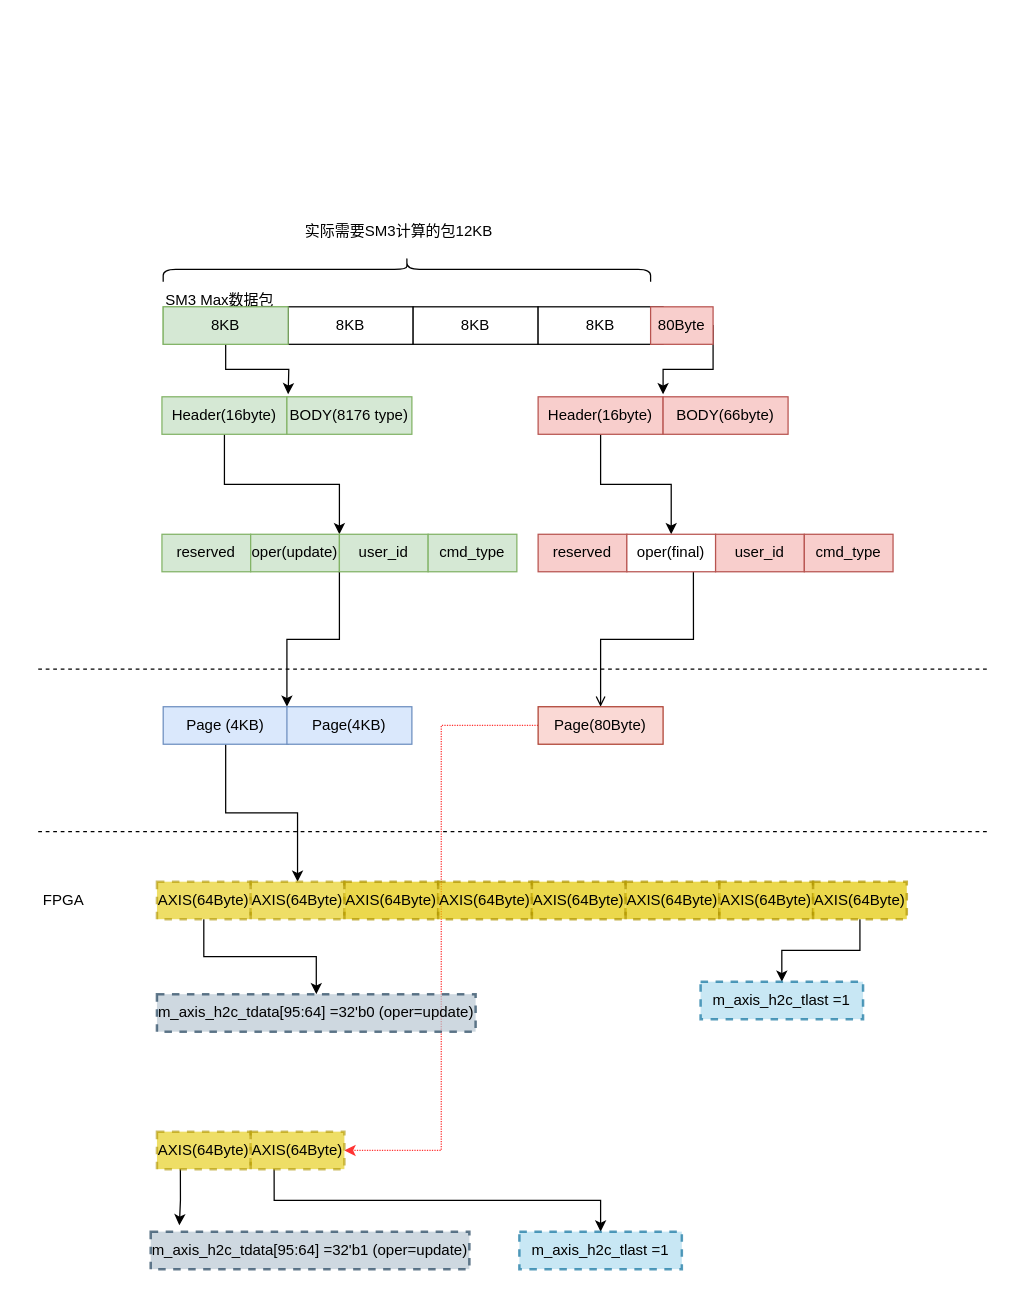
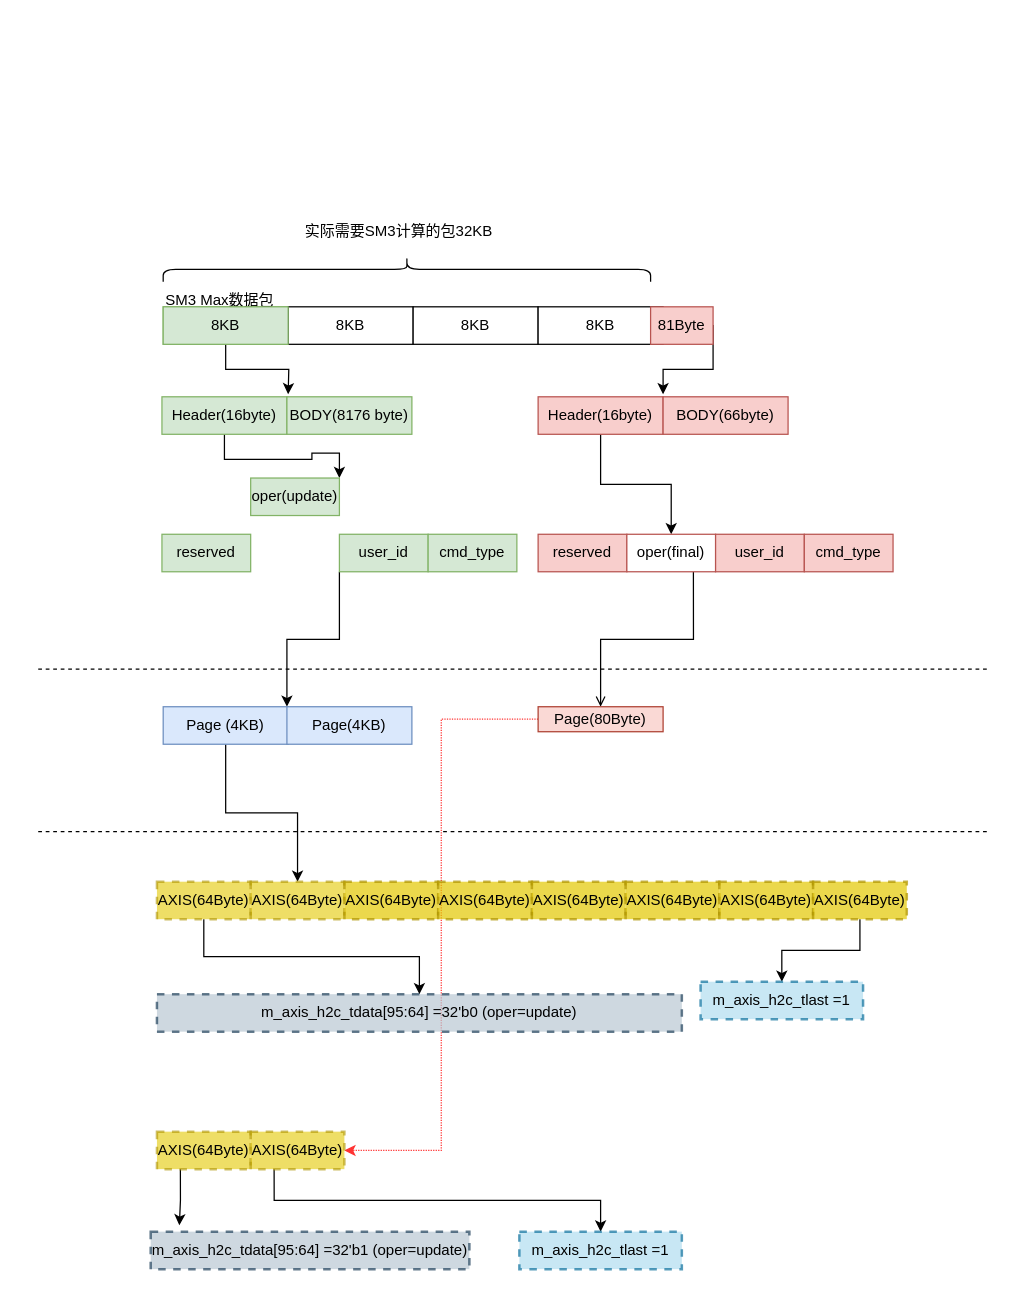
  <mxCell id="0" />
  <mxCell id="1" parent="0" />
  <mxCell id="2" value="8KB" style="rounded=0;whiteSpace=wrap;html=1;fillColor=#d5e8d4;strokeColor=#82b366;" vertex="1" parent="1"><mxGeometry x="130" y="245" width="100" height="30" as="geometry" /></mxCell>
  <mxCell id="3" value="8KB" style="rounded=0;whiteSpace=wrap;html=1;" vertex="1" parent="1"><mxGeometry x="230" y="245" width="100" height="30" as="geometry" /></mxCell>
  <mxCell id="4" value="8KB" style="rounded=0;whiteSpace=wrap;html=1;" vertex="1" parent="1"><mxGeometry x="330" y="245" width="100" height="30" as="geometry" /></mxCell>
  <mxCell id="5" value="" style="edgeStyle=orthogonalEdgeStyle;rounded=0;orthogonalLoop=1;jettySize=auto;html=1;" edge="1" parent="1" source="6"><mxGeometry relative="1" as="geometry"><mxPoint x="530" y="315" as="targetPoint" /><Array as="points"><mxPoint x="570" y="260" /><mxPoint x="570" y="295" /><mxPoint x="530" y="295" /></Array></mxGeometry></mxCell>
  <mxCell id="6" value="8KB" style="rounded=0;whiteSpace=wrap;html=1;" vertex="1" parent="1"><mxGeometry x="430" y="245" width="100" height="30" as="geometry" /></mxCell>
  <mxCell id="7" value="" style="shape=curlyBracket;whiteSpace=wrap;html=1;rounded=1;rotation=90;" vertex="1" parent="1"><mxGeometry x="315" y="20" width="20" height="390" as="geometry" /></mxCell>
- <mxCell id="8" value="实际需要SM3计算的包12KB&amp;nbsp;" style="text;html=1;align=center;verticalAlign=middle;resizable=0;points=[];autosize=1;strokeColor=none;fillColor=none;" vertex="1" parent="1"><mxGeometry x="230" y="170" width="180" height="30" as="geometry" /></mxCell>
+ <mxCell id="8" value="实际需要SM3计算的包32KB&amp;nbsp;" style="text;html=1;align=center;verticalAlign=middle;resizable=0;points=[];autosize=1;strokeColor=none;fillColor=none;" vertex="1" parent="1"><mxGeometry x="230" y="170" width="180" height="30" as="geometry" /></mxCell>
  <mxCell id="9" value="SM3 Max数据包" style="text;html=1;align=center;verticalAlign=middle;resizable=0;points=[];autosize=1;strokeColor=none;fillColor=none;" vertex="1" parent="1"><mxGeometry x="120" y="225" width="110" height="30" as="geometry" /></mxCell>
  <mxCell id="10" value="" style="endArrow=none;dashed=1;html=1;rounded=0;" edge="1" parent="1"><mxGeometry width="50" height="50" relative="1" as="geometry"><mxPoint x="30" y="535" as="sourcePoint" /><mxPoint x="790" y="535" as="targetPoint" /></mxGeometry></mxCell>
  <mxCell id="11" style="edgeStyle=orthogonalEdgeStyle;rounded=0;orthogonalLoop=1;jettySize=auto;html=1;exitX=0.5;exitY=1;exitDx=0;exitDy=0;" edge="1" parent="1" source="12"><mxGeometry relative="1" as="geometry"><mxPoint x="230" y="315" as="targetPoint" /></mxGeometry></mxCell>
  <mxCell id="12" value="8KB" style="rounded=0;whiteSpace=wrap;html=1;fillColor=#d5e8d4;strokeColor=#82b366;" vertex="1" parent="1"><mxGeometry x="130" y="245" width="100" height="30" as="geometry" /></mxCell>
  <mxCell id="13" style="edgeStyle=orthogonalEdgeStyle;rounded=0;orthogonalLoop=1;jettySize=auto;html=1;exitX=0.5;exitY=1;exitDx=0;exitDy=0;entryX=1;entryY=0;entryDx=0;entryDy=0;" edge="1" parent="1" source="14" target="17"><mxGeometry relative="1" as="geometry" /></mxCell>
  <mxCell id="14" value="Header(16byte)" style="rounded=0;whiteSpace=wrap;html=1;fillColor=#d5e8d4;strokeColor=#82b366;" vertex="1" parent="1"><mxGeometry x="129" y="317" width="100" height="30" as="geometry" /></mxCell>
- <mxCell id="15" value="BODY(8176 type)" style="rounded=0;whiteSpace=wrap;html=1;fillColor=#d5e8d4;strokeColor=#82b366;" vertex="1" parent="1"><mxGeometry x="229" y="317" width="100" height="30" as="geometry" /></mxCell>
+ <mxCell id="15" value="BODY(8176 byte)" style="rounded=0;whiteSpace=wrap;html=1;fillColor=#d5e8d4;strokeColor=#82b366;" vertex="1" parent="1"><mxGeometry x="229" y="317" width="100" height="30" as="geometry" /></mxCell>
  <mxCell id="16" value="reserved" style="rounded=0;whiteSpace=wrap;html=1;fillColor=#d5e8d4;strokeColor=#82b366;" vertex="1" parent="1"><mxGeometry x="129" y="427" width="71" height="30" as="geometry" /></mxCell>
- <mxCell id="17" value="oper(update)" style="rounded=0;whiteSpace=wrap;html=1;fillColor=#d5e8d4;strokeColor=#82b366;" vertex="1" parent="1"><mxGeometry x="200" y="427" width="71" height="30" as="geometry" /></mxCell>
+ <mxCell id="17" value="oper(update)" style="rounded=0;whiteSpace=wrap;html=1;fillColor=#d5e8d4;strokeColor=#82b366;" vertex="1" parent="1"><mxGeometry x="200" y="382" width="71" height="30" as="geometry" /></mxCell>
  <mxCell id="18" style="edgeStyle=orthogonalEdgeStyle;rounded=0;orthogonalLoop=1;jettySize=auto;html=1;exitX=0;exitY=1;exitDx=0;exitDy=0;entryX=0;entryY=0;entryDx=0;entryDy=0;" edge="1" parent="1" source="19" target="31"><mxGeometry relative="1" as="geometry" /></mxCell>
  <mxCell id="19" value="user_id" style="rounded=0;whiteSpace=wrap;html=1;fillColor=#d5e8d4;strokeColor=#82b366;" vertex="1" parent="1"><mxGeometry x="271" y="427" width="71" height="30" as="geometry" /></mxCell>
  <mxCell id="20" value="cmd_type" style="rounded=0;whiteSpace=wrap;html=1;fillColor=#d5e8d4;strokeColor=#82b366;" vertex="1" parent="1"><mxGeometry x="342" y="427" width="71" height="30" as="geometry" /></mxCell>
  <mxCell id="21" value="" style="edgeStyle=orthogonalEdgeStyle;rounded=0;orthogonalLoop=1;jettySize=auto;html=1;" edge="1" parent="1" source="22" target="26"><mxGeometry relative="1" as="geometry" /></mxCell>
  <mxCell id="22" value="Header(16byte)" style="rounded=0;whiteSpace=wrap;html=1;fillColor=#f8cecc;strokeColor=#b85450;" vertex="1" parent="1"><mxGeometry x="430" y="317" width="100" height="30" as="geometry" /></mxCell>
  <mxCell id="23" value="BODY(66byte)" style="rounded=0;whiteSpace=wrap;html=1;fillColor=#f8cecc;strokeColor=#b85450;" vertex="1" parent="1"><mxGeometry x="530" y="317" width="100" height="30" as="geometry" /></mxCell>
  <mxCell id="24" value="reserved" style="rounded=0;whiteSpace=wrap;html=1;fillColor=#f8cecc;strokeColor=#b85450;" vertex="1" parent="1"><mxGeometry x="430" y="427" width="71" height="30" as="geometry" /></mxCell>
  <mxCell id="25" style="edgeStyle=orthogonalEdgeStyle;rounded=0;orthogonalLoop=1;jettySize=auto;html=1;exitX=0.75;exitY=1;exitDx=0;exitDy=0;entryX=0.5;entryY=0;entryDx=0;entryDy=0;endArrow=open;" edge="1" parent="1" source="26" target="34"><mxGeometry relative="1" as="geometry" /></mxCell>
  <mxCell id="26" value="oper(final)" style="rounded=0;whiteSpace=wrap;html=1;fillColor=#ffffff;strokeColor=#b85450;" vertex="1" parent="1"><mxGeometry x="501" y="427" width="71" height="30" as="geometry" /></mxCell>
  <mxCell id="27" value="user_id" style="rounded=0;whiteSpace=wrap;html=1;fillColor=#f8cecc;strokeColor=#b85450;" vertex="1" parent="1"><mxGeometry x="572" y="427" width="71" height="30" as="geometry" /></mxCell>
  <mxCell id="28" value="cmd_type" style="rounded=0;whiteSpace=wrap;html=1;fillColor=#f8cecc;strokeColor=#b85450;" vertex="1" parent="1"><mxGeometry x="643" y="427" width="71" height="30" as="geometry" /></mxCell>
  <mxCell id="29" value="" style="edgeStyle=orthogonalEdgeStyle;rounded=0;orthogonalLoop=1;jettySize=auto;html=1;" edge="1" parent="1" source="30" target="39"><mxGeometry relative="1" as="geometry" /></mxCell>
  <mxCell id="30" value="Page (4KB)" style="rounded=0;whiteSpace=wrap;html=1;fillColor=#dae8fc;strokeColor=#6c8ebf;" vertex="1" parent="1"><mxGeometry x="130" y="565" width="100" height="30" as="geometry" /></mxCell>
  <mxCell id="31" value="Page(4KB)" style="rounded=0;whiteSpace=wrap;html=1;fillColor=#dae8fc;strokeColor=#6c8ebf;" vertex="1" parent="1"><mxGeometry x="229" y="565" width="100" height="30" as="geometry" /></mxCell>
- <mxCell id="32" value="80Byte" style="rounded=0;whiteSpace=wrap;html=1;fillColor=#f8cecc;strokeColor=#b85450;" vertex="1" parent="1"><mxGeometry x="520" y="245" width="50" height="30" as="geometry" /></mxCell>
+ <mxCell id="32" value="81Byte" style="rounded=0;whiteSpace=wrap;html=1;fillColor=#f8cecc;strokeColor=#b85450;" vertex="1" parent="1"><mxGeometry x="520" y="245" width="50" height="30" as="geometry" /></mxCell>
  <mxCell id="33" style="edgeStyle=orthogonalEdgeStyle;rounded=0;orthogonalLoop=1;jettySize=auto;html=1;entryX=1;entryY=0.5;entryDx=0;entryDy=0;dashed=1;dashPattern=1 1;strokeColor=#FF3333;" edge="1" parent="1" source="34" target="52"><mxGeometry relative="1" as="geometry" /></mxCell>
- <mxCell id="34" value="Page(80Byte)" style="rounded=0;whiteSpace=wrap;html=1;fillColor=#fad9d5;strokeColor=#ae4132;" vertex="1" parent="1"><mxGeometry x="430" y="565" width="100" height="30" as="geometry" /></mxCell>
+ <mxCell id="34" value="Page(80Byte)" style="rounded=0;whiteSpace=wrap;html=1;fillColor=#fad9d5;strokeColor=#ae4132;" vertex="1" parent="1"><mxGeometry x="430" y="565" width="100" height="20" as="geometry" /></mxCell>
  <mxCell id="35" value="" style="endArrow=none;dashed=1;html=1;rounded=0;" edge="1" parent="1"><mxGeometry width="50" height="50" relative="1" as="geometry"><mxPoint x="30" y="665" as="sourcePoint" /><mxPoint x="790" y="665" as="targetPoint" /></mxGeometry></mxCell>
- <mxCell id="36" value="FPGA" style="text;html=1;align=center;verticalAlign=middle;resizable=0;points=[];autosize=1;strokeColor=none;fillColor=none;" vertex="1" parent="1"><mxGeometry x="20" y="705" width="60" height="30" as="geometry" /></mxCell>
  <mxCell id="37" value="" style="edgeStyle=orthogonalEdgeStyle;rounded=0;orthogonalLoop=1;jettySize=auto;html=1;" edge="1" parent="1" source="38" target="48"><mxGeometry relative="1" as="geometry" /></mxCell>
  <mxCell id="38" value="AXIS(64Byte)" style="rounded=0;whiteSpace=wrap;html=1;fillColor=#e3c800;strokeColor=#B09500;fontColor=#000000;dashed=1;strokeWidth=2;opacity=60;" vertex="1" parent="1"><mxGeometry x="125" y="705" width="75" height="30" as="geometry" /></mxCell>
  <mxCell id="39" value="AXIS(64Byte)" style="rounded=0;whiteSpace=wrap;html=1;fillColor=#e3c800;strokeColor=#B09500;fontColor=#000000;dashed=1;strokeWidth=2;opacity=60;" vertex="1" parent="1"><mxGeometry x="200" y="705" width="75" height="30" as="geometry" /></mxCell>
  <mxCell id="40" value="AXIS(64Byte)" style="rounded=0;whiteSpace=wrap;html=1;fillColor=#e3c800;strokeColor=#B09500;fontColor=#000000;dashed=1;strokeWidth=2;opacity=70;" vertex="1" parent="1"><mxGeometry x="275" y="705" width="75" height="30" as="geometry" /></mxCell>
  <mxCell id="41" value="AXIS(64Byte)" style="rounded=0;whiteSpace=wrap;html=1;fillColor=#e3c800;strokeColor=#B09500;fontColor=#000000;dashed=1;strokeWidth=2;opacity=70;" vertex="1" parent="1"><mxGeometry x="350" y="705" width="75" height="30" as="geometry" /></mxCell>
  <mxCell id="42" value="AXIS(64Byte)" style="rounded=0;whiteSpace=wrap;html=1;fillColor=#e3c800;strokeColor=#B09500;fontColor=#000000;dashed=1;strokeWidth=2;opacity=70;" vertex="1" parent="1"><mxGeometry x="425" y="705" width="75" height="30" as="geometry" /></mxCell>
  <mxCell id="43" value="AXIS(64Byte)" style="rounded=0;whiteSpace=wrap;html=1;fillColor=#e3c800;strokeColor=#B09500;fontColor=#000000;dashed=1;strokeWidth=2;opacity=70;" vertex="1" parent="1"><mxGeometry x="500" y="705" width="75" height="30" as="geometry" /></mxCell>
  <mxCell id="44" value="AXIS(64Byte)" style="rounded=0;whiteSpace=wrap;html=1;fillColor=#e3c800;strokeColor=#B09500;fontColor=#000000;dashed=1;strokeWidth=2;opacity=70;" vertex="1" parent="1"><mxGeometry x="575" y="705" width="75" height="30" as="geometry" /></mxCell>
  <mxCell id="45" value="" style="edgeStyle=orthogonalEdgeStyle;rounded=0;orthogonalLoop=1;jettySize=auto;html=1;" edge="1" parent="1" source="46" target="47"><mxGeometry relative="1" as="geometry" /></mxCell>
  <mxCell id="46" value="AXIS(64Byte)" style="rounded=0;whiteSpace=wrap;html=1;fillColor=#e3c800;strokeColor=#B09500;fontColor=#000000;dashed=1;strokeWidth=2;opacity=70;" vertex="1" parent="1"><mxGeometry x="650" y="705" width="75" height="30" as="geometry" /></mxCell>
  <mxCell id="47" value="m_axis_h2c_tlast =1" style="rounded=0;whiteSpace=wrap;html=1;dashed=1;strokeWidth=2;opacity=70;fillColor=#b1ddf0;strokeColor=#10739e;" vertex="1" parent="1"><mxGeometry x="560" y="785" width="130" height="30" as="geometry" /></mxCell>
- <mxCell id="48" value="m_axis_h2c_tdata[95:64] =32'b0 (oper=update)" style="rounded=0;whiteSpace=wrap;html=1;dashed=1;strokeWidth=2;opacity=70;fillColor=#bac8d3;strokeColor=#23445d;" vertex="1" parent="1"><mxGeometry x="125" y="795" width="255" height="30" as="geometry" /></mxCell>
+ <mxCell id="48" value="m_axis_h2c_tdata[95:64] =32'b0 (oper=update)" style="rounded=0;whiteSpace=wrap;html=1;dashed=1;strokeWidth=2;opacity=70;fillColor=#bac8d3;strokeColor=#23445d;" vertex="1" parent="1"><mxGeometry x="125" y="795" width="420" height="30" as="geometry" /></mxCell>
  <mxCell id="49" style="edgeStyle=orthogonalEdgeStyle;rounded=0;orthogonalLoop=1;jettySize=auto;html=1;exitX=0.25;exitY=1;exitDx=0;exitDy=0;entryX=0.09;entryY=-0.167;entryDx=0;entryDy=0;entryPerimeter=0;" edge="1" parent="1" source="50" target="53"><mxGeometry relative="1" as="geometry" /></mxCell>
  <mxCell id="50" value="AXIS(64Byte)" style="rounded=0;whiteSpace=wrap;html=1;fillColor=#e3c800;strokeColor=#B09500;fontColor=#000000;dashed=1;strokeWidth=2;opacity=60;" vertex="1" parent="1"><mxGeometry x="125" y="905" width="75" height="30" as="geometry" /></mxCell>
  <mxCell id="51" style="edgeStyle=orthogonalEdgeStyle;rounded=0;orthogonalLoop=1;jettySize=auto;html=1;exitX=0.25;exitY=1;exitDx=0;exitDy=0;" edge="1" parent="1" source="52" target="54"><mxGeometry relative="1" as="geometry" /></mxCell>
  <mxCell id="52" value="AXIS(64Byte)" style="rounded=0;whiteSpace=wrap;html=1;fillColor=#e3c800;strokeColor=#B09500;fontColor=#000000;dashed=1;strokeWidth=2;opacity=60;" vertex="1" parent="1"><mxGeometry x="200" y="905" width="75" height="30" as="geometry" /></mxCell>
  <mxCell id="53" value="m_axis_h2c_tdata[95:64] =32'b1 (oper=update)" style="rounded=0;whiteSpace=wrap;html=1;dashed=1;strokeWidth=2;opacity=70;fillColor=#bac8d3;strokeColor=#23445d;" vertex="1" parent="1"><mxGeometry x="120" y="985" width="255" height="30" as="geometry" /></mxCell>
  <mxCell id="54" value="m_axis_h2c_tlast =1" style="rounded=0;whiteSpace=wrap;html=1;dashed=1;strokeWidth=2;opacity=70;fillColor=#b1ddf0;strokeColor=#10739e;" vertex="1" parent="1"><mxGeometry x="415" y="985" width="130" height="30" as="geometry" /></mxCell>
